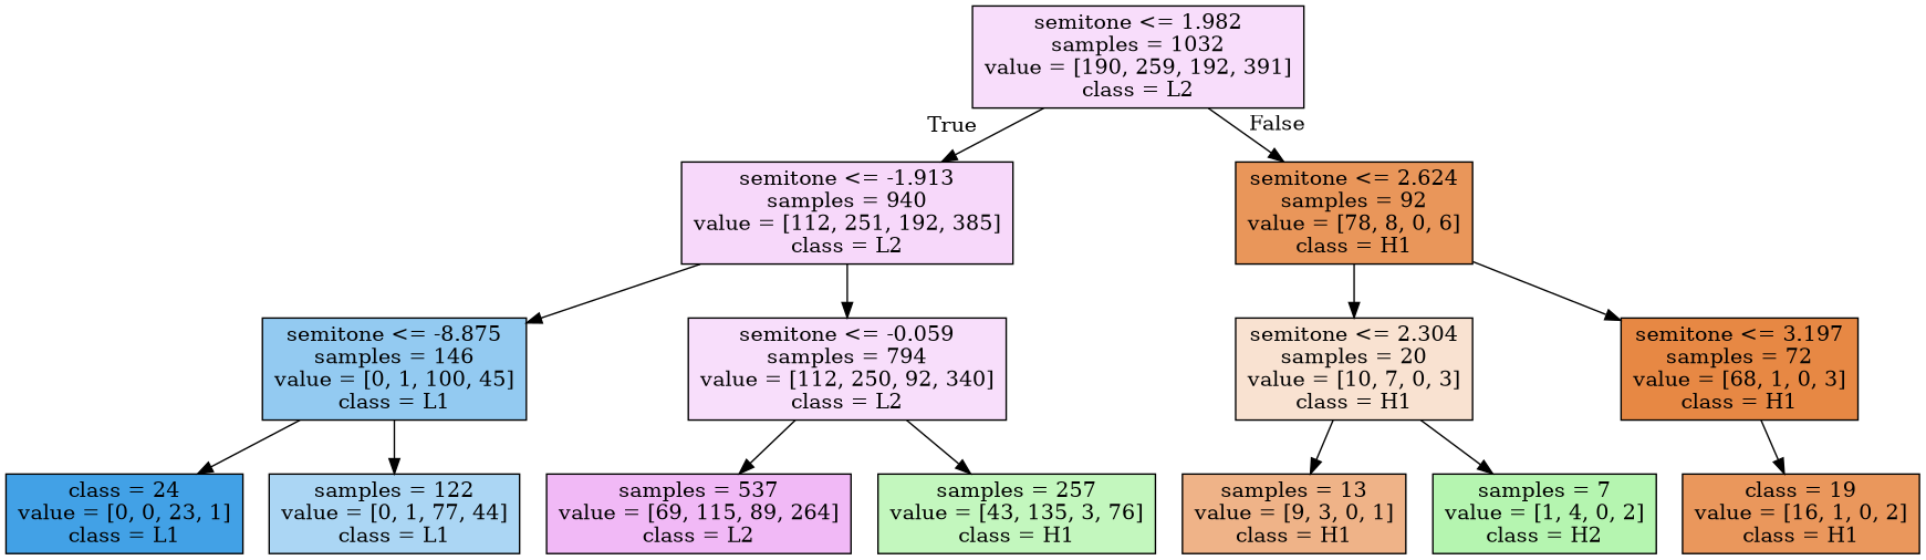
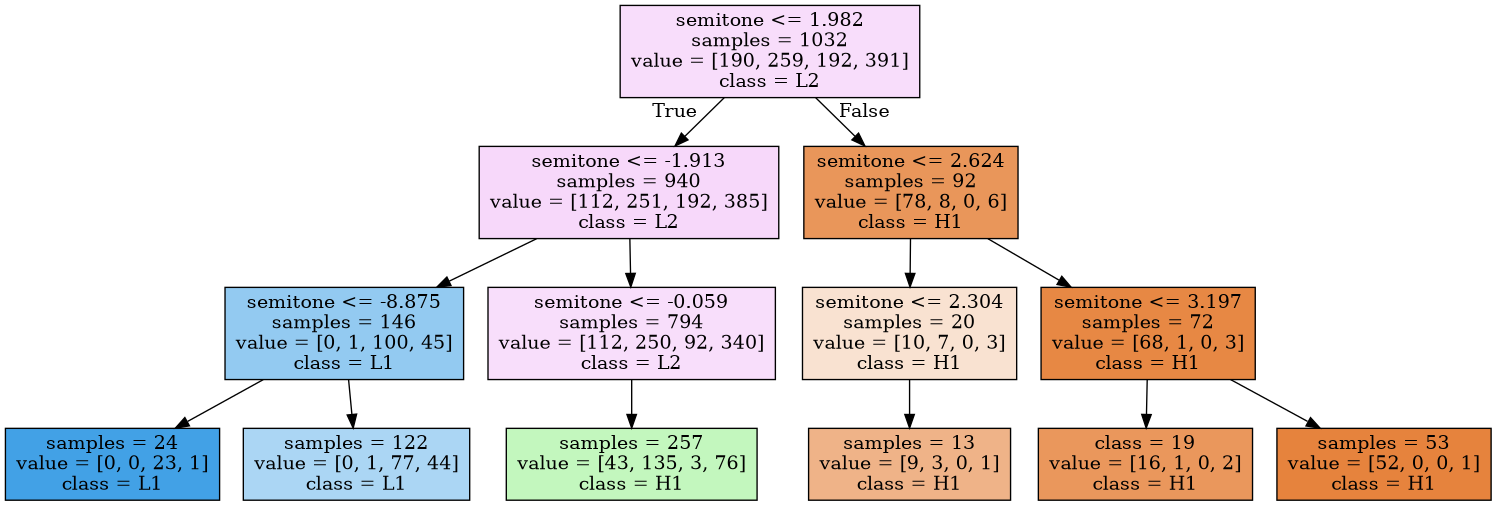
  digraph {
    node [color=black shape=box style=filled]
    n1 [fillcolor="#f8ddfb" label="semitone <= 1.982\nsamples = 1032\nvalue = [190, 259, 192, 391]\nclass = L2"]
    n2 [fillcolor="#f7d8fa" label="semitone <= -1.913\nsamples = 940\nvalue = [112, 251, 192, 385]\nclass = L2"]
    n3 [fillcolor="#e9965a" label="semitone <= 2.624\nsamples = 92\nvalue = [78, 8, 0, 6]\nclass = H1"]
    n4 [fillcolor="#93caf1" label="semitone <= -8.875\nsamples = 146\nvalue = [0, 1, 100, 45]\nclass = L1"]
    n5 [fillcolor="#f8defb" label="semitone <= -0.059\nsamples = 794\nvalue = [112, 250, 92, 340]\nclass = L2"]
    n6 [fillcolor="#f9e2d1" label="semitone <= 2.304\nsamples = 20\nvalue = [10, 7, 0, 3]\nclass = H1"]
    n7 [fillcolor="#e78844" label="semitone <= 3.197\nsamples = 72\nvalue = [68, 1, 0, 3]\nclass = H1"]
-   n8 [fillcolor="#42a1e6" label="class = 24\nvalue = [0, 0, 23, 1]\nclass = L1"]
+   n8 [fillcolor="#42a1e6" label="samples = 24\nvalue = [0, 0, 23, 1]\nclass = L1"]
    n9 [fillcolor="#abd6f4" label="samples = 122\nvalue = [0, 1, 77, 44]\nclass = L1"]
-   n10 [fillcolor="#f1b9f6" label="samples = 537\nvalue = [69, 115, 89, 264]\nclass = L2"]
    n11 [fillcolor="#c3f7be" label="samples = 257\nvalue = [43, 135, 3, 76]\nclass = H1"]
    n12 [fillcolor="#efb388" label="samples = 13\nvalue = [9, 3, 0, 1]\nclass = H1"]
-   n13 [fillcolor="#b5f5b0" label="samples = 7\nvalue = [1, 4, 0, 2]\nclass = H2"]
    n14 [fillcolor="#ea975c" label="class = 19\nvalue = [16, 1, 0, 2]\nclass = H1"]
+   n15 [fillcolor="#e6833d" label="samples = 53\nvalue = [52, 0, 0, 1]\nclass = H1"]
    n1 -> n2 [headlabel=True labelangle=45 labeldistance=2.5]
    n1 -> n3 [headlabel=False labelangle=-45 labeldistance=2.5]
    n2 -> n4
    n2 -> n5
    n3 -> n6
    n3 -> n7
    n4 -> n8
    n4 -> n9
-   n5 -> n10
    n5 -> n11
    n6 -> n12
-   n6 -> n13
    n7 -> n14
+   n7 -> n15
  }
